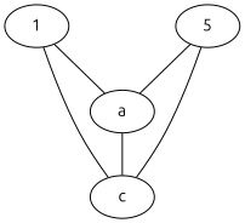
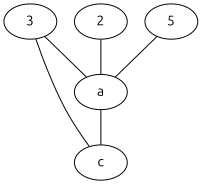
  graph {
    fontname=Ubuntu
    node [fontname=Ubuntu]
    edge [fontname=Ubuntu length=5]
-   1
+   1 [label=3]
    a
    c
+   2
    n5 [label=5]
    1 -- a
    1 -- c [length=11.1803398875]
    a -- c [length=7.07106781187]
+   2 -- a [length=7.07106781187]
    n5 -- a [length=11.1803398875]
-   n5 -- c
  }
